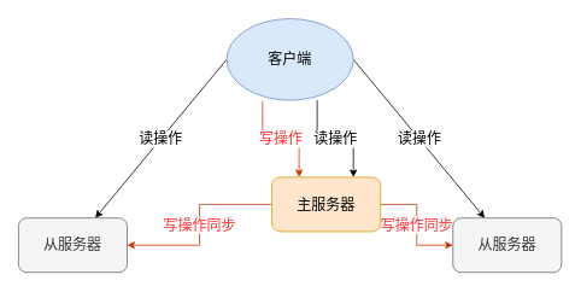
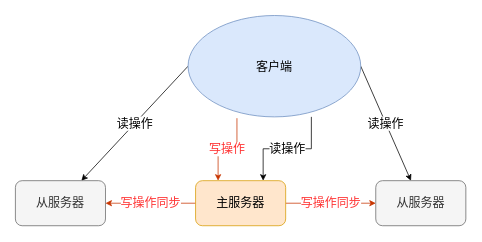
  <mxCell id="0" />
  <mxCell id="1" parent="0" />
  <mxCell id="2" value="读操作" style="edgeStyle=orthogonalEdgeStyle;rounded=0;orthogonalLoop=1;jettySize=auto;html=1;fontSize=16;entryX=0.75;entryY=0;entryDx=0;entryDy=0;exitX=0.714;exitY=1;exitDx=0;exitDy=0;exitPerimeter=0;" edge="1" parent="1" source="6" target="10"><mxGeometry relative="1" as="geometry"><mxPoint x="350" y="160" as="sourcePoint" /></mxGeometry></mxCell>
  <mxCell id="3" value="&lt;font color=&quot;#ff3333&quot;&gt;写操作&lt;/font&gt;" style="edgeStyle=orthogonalEdgeStyle;rounded=0;orthogonalLoop=1;jettySize=auto;html=1;entryX=0.25;entryY=0;entryDx=0;entryDy=0;fontSize=16;exitX=0.283;exitY=1.013;exitDx=0;exitDy=0;exitPerimeter=0;fillColor=#fa6800;strokeColor=#C73500;" edge="1" parent="1" source="6" target="10"><mxGeometry x="-0.006" relative="1" as="geometry"><mxPoint as="offset" /></mxGeometry></mxCell>
  <mxCell id="4" value="读操作" style="rounded=0;orthogonalLoop=1;jettySize=auto;html=1;fontSize=16;exitX=0;exitY=0.5;exitDx=0;exitDy=0;" edge="1" parent="1" source="6" target="7"><mxGeometry relative="1" as="geometry" /></mxCell>
  <mxCell id="5" value="读操作" style="rounded=0;orthogonalLoop=1;jettySize=auto;html=1;fontSize=16;exitX=1;exitY=0.5;exitDx=0;exitDy=0;" edge="1" parent="1" source="6" target="11"><mxGeometry relative="1" as="geometry" /></mxCell>
- <mxCell id="6" value="客户端" style="ellipse;whiteSpace=wrap;html=1;fontSize=16;fillColor=#dae8fc;strokeColor=#6c8ebf;" vertex="1" parent="1"><mxGeometry x="250" y="20" width="140" height="90" as="geometry" /></mxCell>
+ <mxCell id="6" value="客户端" style="ellipse;whiteSpace=wrap;html=1;fontSize=16;fillColor=#dae8fc;strokeColor=#6c8ebf;" vertex="1" parent="1"><mxGeometry x="250" y="20" width="230" height="135" as="geometry" /></mxCell>
  <mxCell id="7" value="从服务器" style="rounded=1;whiteSpace=wrap;html=1;fontSize=16;fillColor=#f5f5f5;strokeColor=#666666;fontColor=#333333;" vertex="1" parent="1"><mxGeometry x="20" y="240" width="120" height="60" as="geometry" /></mxCell>
  <mxCell id="8" value="写操作同步" style="edgeStyle=orthogonalEdgeStyle;rounded=0;orthogonalLoop=1;jettySize=auto;html=1;entryX=1;entryY=0.5;entryDx=0;entryDy=0;fontSize=16;fillColor=#fa6800;strokeColor=#C73500;fontColor=#FF3333;" edge="1" parent="1" source="10" target="7"><mxGeometry relative="1" as="geometry" /></mxCell>
  <mxCell id="9" value="&lt;font color=&quot;#ff3333&quot;&gt;写操作同步&lt;/font&gt;" style="edgeStyle=orthogonalEdgeStyle;rounded=0;orthogonalLoop=1;jettySize=auto;html=1;entryX=0;entryY=0.5;entryDx=0;entryDy=0;fontSize=16;fillColor=#fa6800;strokeColor=#C73500;" edge="1" parent="1" source="10" target="11"><mxGeometry relative="1" as="geometry" /></mxCell>
- <mxCell id="10" value="主服务器&lt;br&gt;" style="rounded=1;whiteSpace=wrap;html=1;fontSize=16;fillColor=#ffe6cc;strokeColor=#d79b00;" vertex="1" parent="1"><mxGeometry x="300" y="195" width="120" height="60" as="geometry" /></mxCell>
+ <mxCell id="10" value="主服务器&lt;br&gt;" style="rounded=1;whiteSpace=wrap;html=1;fontSize=16;fillColor=#ffe6cc;strokeColor=#d79b00;" vertex="1" parent="1"><mxGeometry x="260" y="240" width="120" height="60" as="geometry" /></mxCell>
  <mxCell id="11" value="从服务器" style="rounded=1;whiteSpace=wrap;html=1;fontSize=16;fillColor=#f5f5f5;strokeColor=#666666;fontColor=#333333;" vertex="1" parent="1"><mxGeometry x="500" y="240" width="120" height="60" as="geometry" /></mxCell>
